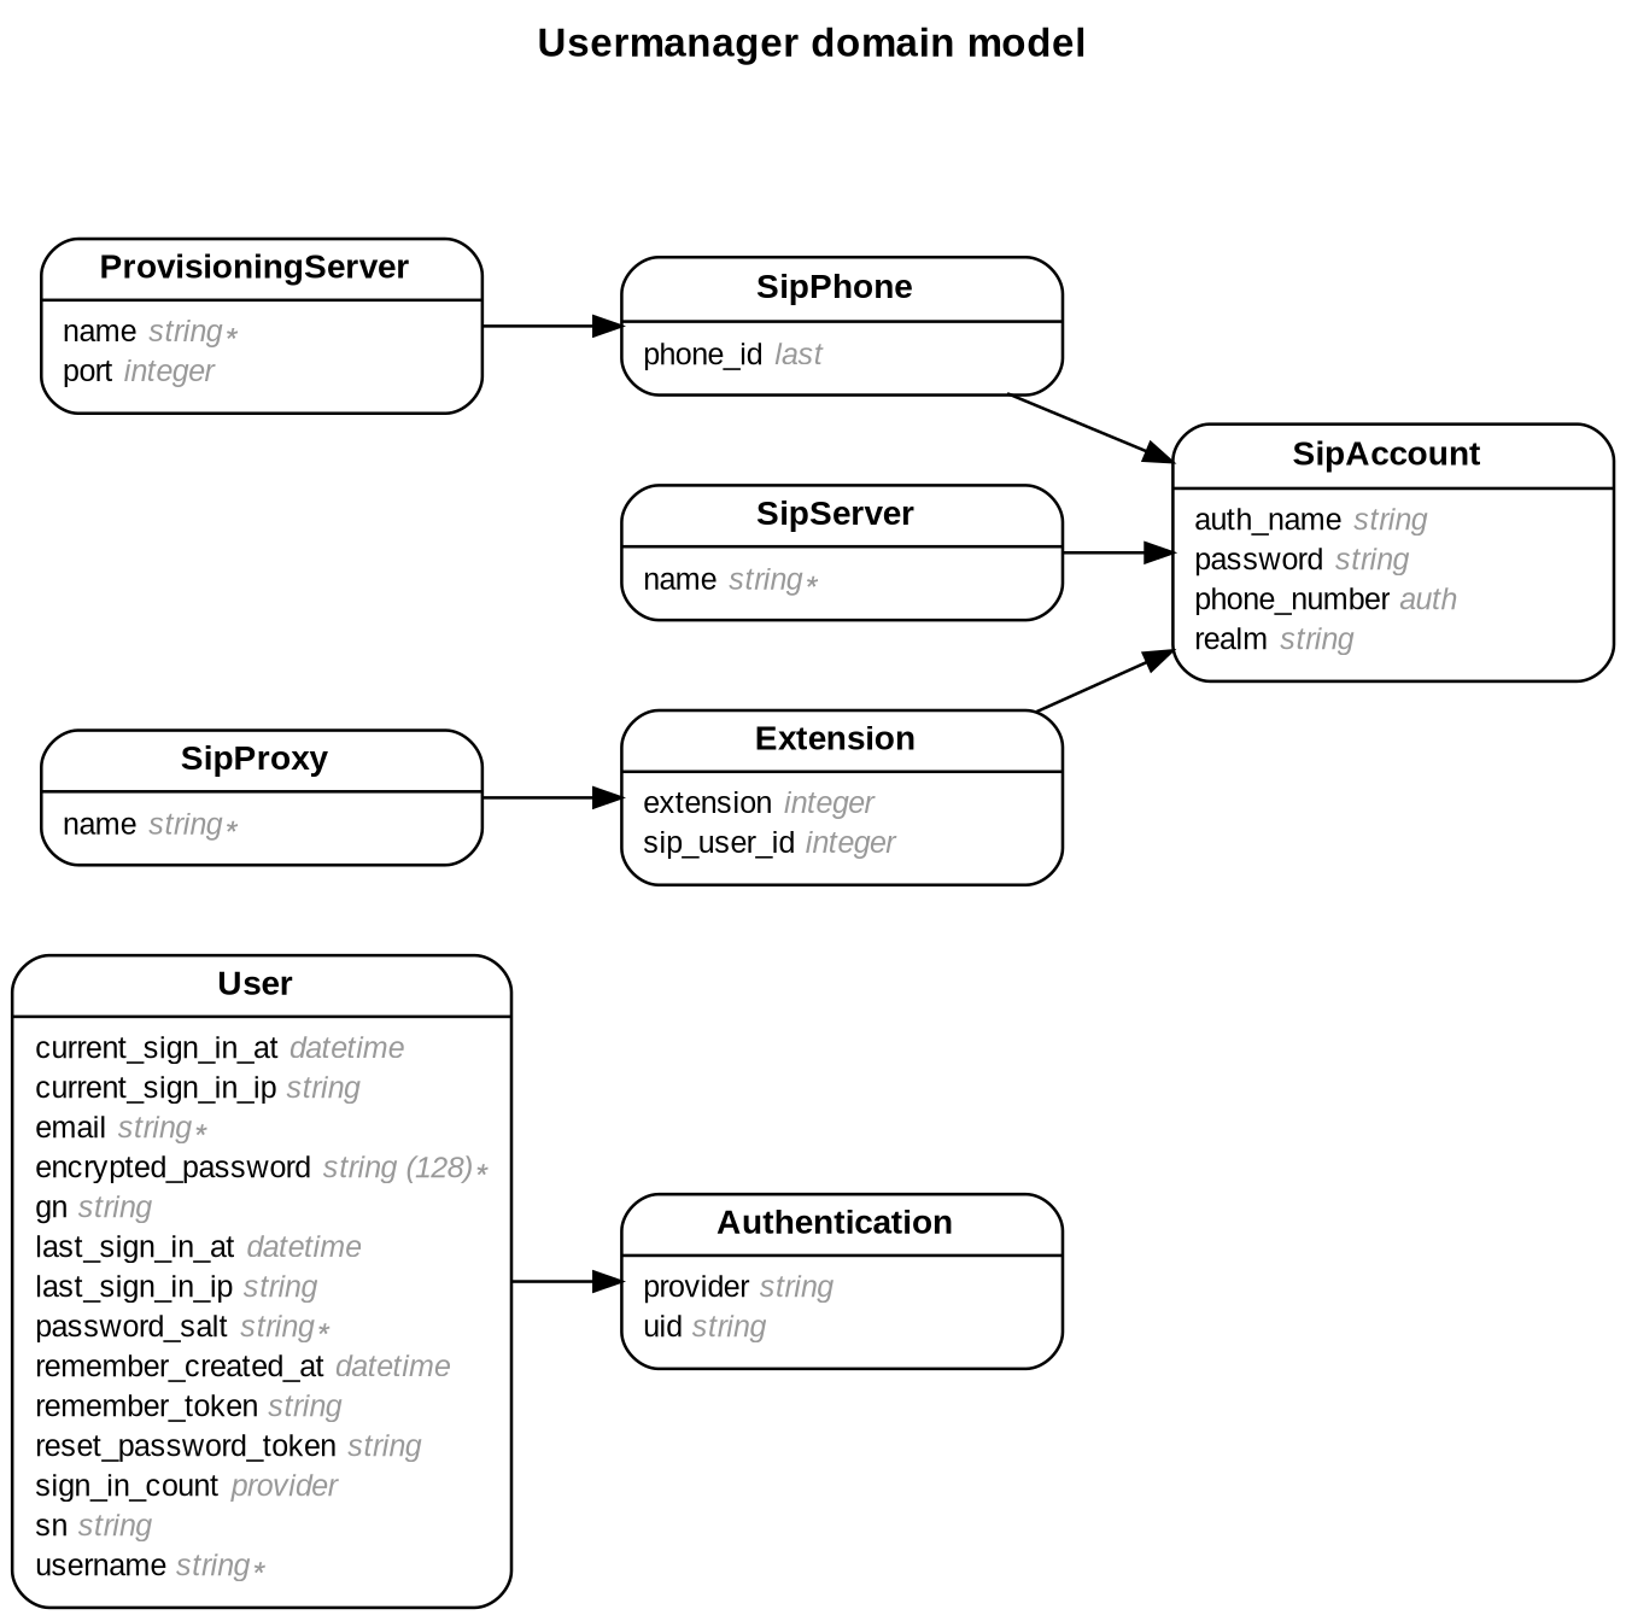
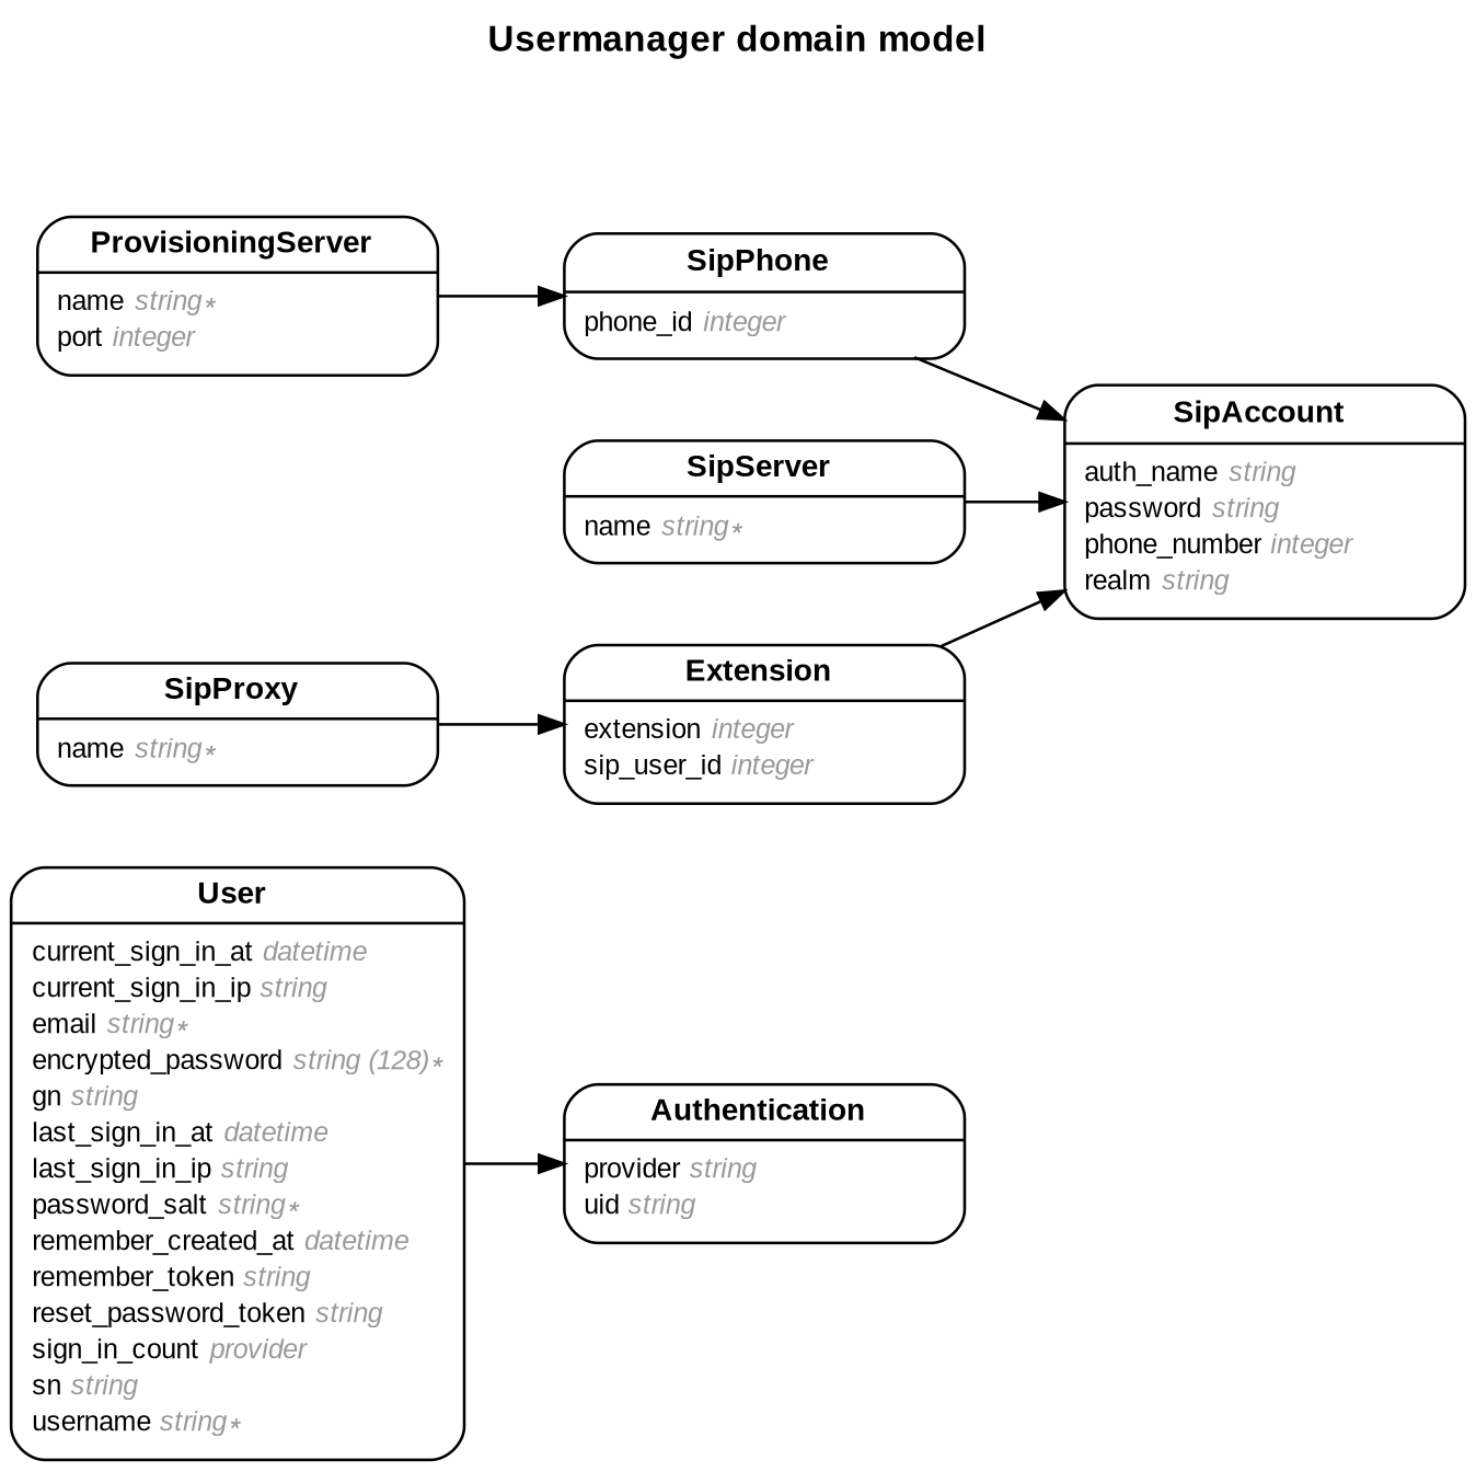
  digraph {
    concentrate=true
    fontname="Arial Bold"
    fontsize=13
    label="Usermanager domain model\n\n"
    labelloc=t
    nodesep=0.4
    rankdir=LR
    ranksep=0.5
    node [fontname=Arial fontsize=10 margin="0.07,0.05" penwidth=1.0 shape=Mrecord]
    edge [arrowhead=normal arrowsize=0.9 arrowtail=none dir=both fontname=Arial fontsize=7 labelangle=32 labeldistance=1.8 penwidth=1.0 weight=2]
    n1 [label=<<table border="0" align="center" cellspacing="0.5" cellpadding="0" width="134">   <tr><td align="center" valign="bottom" width="130"><font face="Arial Bold" point-size="11">Authentication</font></td></tr> </table> | <table border="0" align="left" cellspacing="2" cellpadding="0" width="134">   <tr><td align="left" width="130" port="provider">provider <font face="Arial Italic" color="grey60">string</font></td></tr>   <tr><td align="left" width="130" port="uid">uid <font face="Arial Italic" color="grey60">string</font></td></tr> </table> >]
    n2 [label=<<table border="0" align="center" cellspacing="0.5" cellpadding="0" width="134">   <tr><td align="center" valign="bottom" width="130"><font face="Arial Bold" point-size="11">Extension</font></td></tr> </table> | <table border="0" align="left" cellspacing="2" cellpadding="0" width="134">   <tr><td align="left" width="130" port="extension">extension <font face="Arial Italic" color="grey60">integer</font></td></tr>   <tr><td align="left" width="130" port="sip_user_id">sip_user_id <font face="Arial Italic" color="grey60">integer</font></td></tr> </table> >]
-   n3 [label=<<table border="0" align="center" cellspacing="0.5" cellpadding="0" width="134">   <tr><td align="center" valign="bottom" width="130"><font face="Arial Bold" point-size="11">SipAccount</font></td></tr> </table> | <table border="0" align="left" cellspacing="2" cellpadding="0" width="134">   <tr><td align="left" width="130" port="auth_name">auth_name <font face="Arial Italic" color="grey60">string</font></td></tr>   <tr><td align="left" width="130" port="password">password <font face="Arial Italic" color="grey60">string</font></td></tr>   <tr><td align="left" width="130" port="phone_number">phone_number <font face="Arial Italic" color="grey60">auth</font></td></tr>   <tr><td align="left" width="130" port="realm">realm <font face="Arial Italic" color="grey60">string</font></td></tr> </table> >]
+   n3 [label=<<table border="0" align="center" cellspacing="0.5" cellpadding="0" width="134">   <tr><td align="center" valign="bottom" width="130"><font face="Arial Bold" point-size="11">SipAccount</font></td></tr> </table> | <table border="0" align="left" cellspacing="2" cellpadding="0" width="134">   <tr><td align="left" width="130" port="auth_name">auth_name <font face="Arial Italic" color="grey60">string</font></td></tr>   <tr><td align="left" width="130" port="password">password <font face="Arial Italic" color="grey60">string</font></td></tr>   <tr><td align="left" width="130" port="phone_number">phone_number <font face="Arial Italic" color="grey60">integer</font></td></tr>   <tr><td align="left" width="130" port="realm">realm <font face="Arial Italic" color="grey60">string</font></td></tr> </table> >]
    n4 [label=<<table border="0" align="center" cellspacing="0.5" cellpadding="0" width="134">   <tr><td align="center" valign="bottom" width="130"><font face="Arial Bold" point-size="11">ProvisioningServer</font></td></tr> </table> | <table border="0" align="left" cellspacing="2" cellpadding="0" width="134">   <tr><td align="left" width="130" port="name">name <font face="Arial Italic" color="grey60">string ∗</font></td></tr>   <tr><td align="left" width="130" port="port">port <font face="Arial Italic" color="grey60">integer</font></td></tr> </table> >]
-   n5 [label=<<table border="0" align="center" cellspacing="0.5" cellpadding="0" width="134">   <tr><td align="center" valign="bottom" width="130"><font face="Arial Bold" point-size="11">SipPhone</font></td></tr> </table> | <table border="0" align="left" cellspacing="2" cellpadding="0" width="134">   <tr><td align="left" width="130" port="phone_id">phone_id <font face="Arial Italic" color="grey60">last</font></td></tr> </table> >]
+   n5 [label=<<table border="0" align="center" cellspacing="0.5" cellpadding="0" width="134">   <tr><td align="center" valign="bottom" width="130"><font face="Arial Bold" point-size="11">SipPhone</font></td></tr> </table> | <table border="0" align="left" cellspacing="2" cellpadding="0" width="134">   <tr><td align="left" width="130" port="phone_id">phone_id <font face="Arial Italic" color="grey60">integer</font></td></tr> </table> >]
    n6 [label=<<table border="0" align="center" cellspacing="0.5" cellpadding="0" width="134">   <tr><td align="center" valign="bottom" width="130"><font face="Arial Bold" point-size="11">SipProxy</font></td></tr> </table> | <table border="0" align="left" cellspacing="2" cellpadding="0" width="134">   <tr><td align="left" width="130" port="name">name <font face="Arial Italic" color="grey60">string ∗</font></td></tr> </table> >]
    n7 [label=<<table border="0" align="center" cellspacing="0.5" cellpadding="0" width="134">   <tr><td align="center" valign="bottom" width="130"><font face="Arial Bold" point-size="11">SipServer</font></td></tr> </table> | <table border="0" align="left" cellspacing="2" cellpadding="0" width="134">   <tr><td align="left" width="130" port="name">name <font face="Arial Italic" color="grey60">string ∗</font></td></tr> </table> >]
    n8 [label=<<table border="0" align="center" cellspacing="0.5" cellpadding="0" width="134">   <tr><td align="center" valign="bottom" width="130"><font face="Arial Bold" point-size="11">User</font></td></tr> </table> | <table border="0" align="left" cellspacing="2" cellpadding="0" width="134">   <tr><td align="left" width="130" port="current_sign_in_at">current_sign_in_at <font face="Arial Italic" color="grey60">datetime</font></td></tr>   <tr><td align="left" width="130" port="current_sign_in_ip">current_sign_in_ip <font face="Arial Italic" color="grey60">string</font></td></tr>   <tr><td align="left" width="130" port="email">email <font face="Arial Italic" color="grey60">string ∗</font></td></tr>   <tr><td align="left" width="130" port="encrypted_password">encrypted_password <font face="Arial Italic" color="grey60">string (128) ∗</font></td></tr>   <tr><td align="left" width="130" port="gn">gn <font face="Arial Italic" color="grey60">string</font></td></tr>   <tr><td align="left" width="130" port="last_sign_in_at">last_sign_in_at <font face="Arial Italic" color="grey60">datetime</font></td></tr>   <tr><td align="left" width="130" port="last_sign_in_ip">last_sign_in_ip <font face="Arial Italic" color="grey60">string</font></td></tr>   <tr><td align="left" width="130" port="password_salt">password_salt <font face="Arial Italic" color="grey60">string ∗</font></td></tr>   <tr><td align="left" width="130" port="remember_created_at">remember_created_at <font face="Arial Italic" color="grey60">datetime</font></td></tr>   <tr><td align="left" width="130" port="remember_token">remember_token <font face="Arial Italic" color="grey60">string</font></td></tr>   <tr><td align="left" width="130" port="reset_password_token">reset_password_token <font face="Arial Italic" color="grey60">string</font></td></tr>   <tr><td align="left" width="130" port="sign_in_count">sign_in_count <font face="Arial Italic" color="grey60">provider</font></td></tr>   <tr><td align="left" width="130" port="sn">sn <font face="Arial Italic" color="grey60">string</font></td></tr>   <tr><td align="left" width="130" port="username">username <font face="Arial Italic" color="grey60">string ∗</font></td></tr> </table> >]
    n2 -> n3
    n4 -> n5
    n5 -> n3
    n6 -> n2
    n7 -> n3
    n8 -> n1
  }
